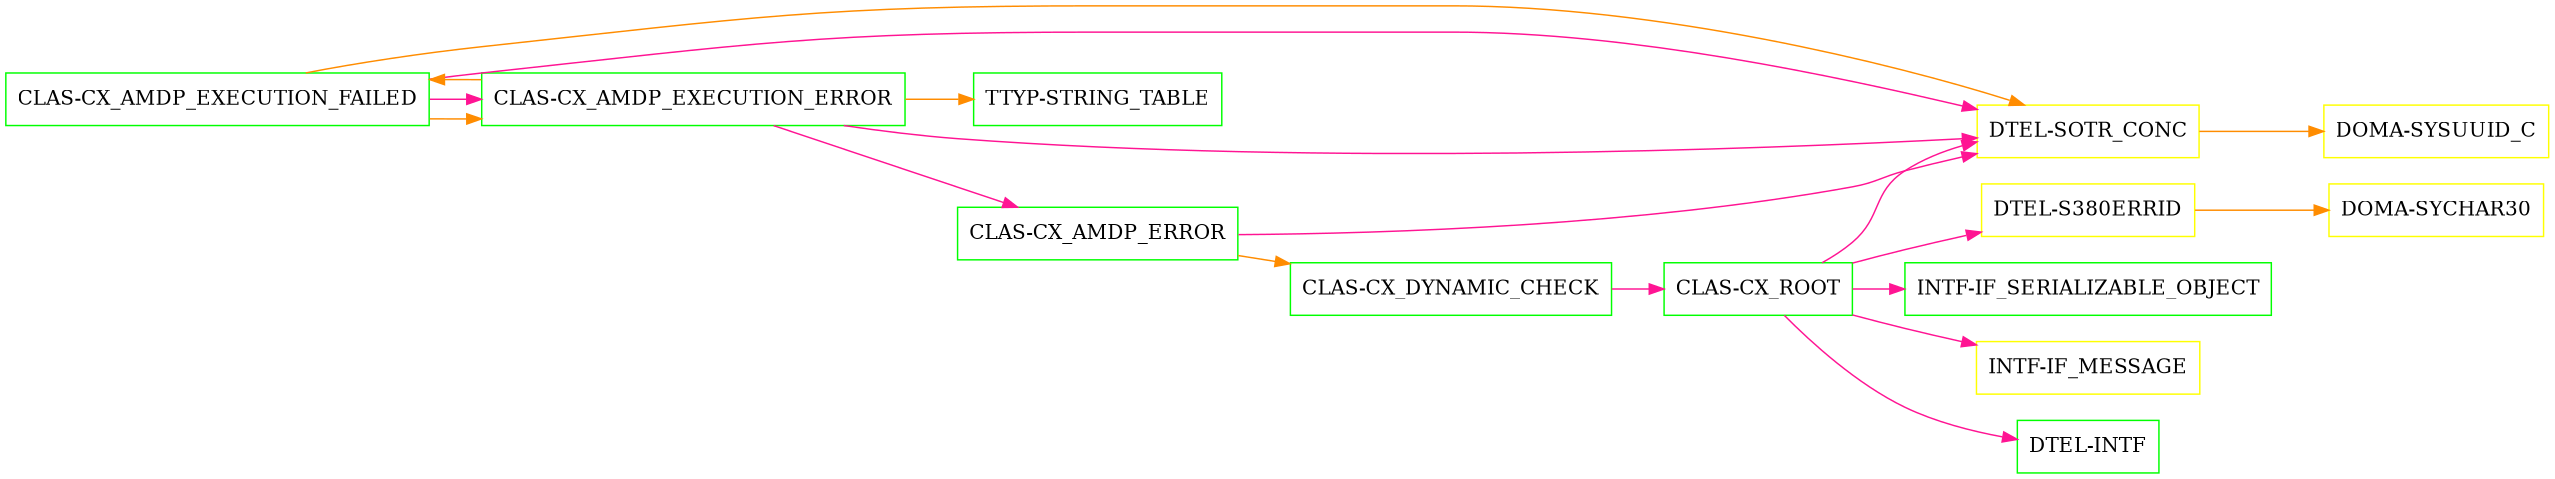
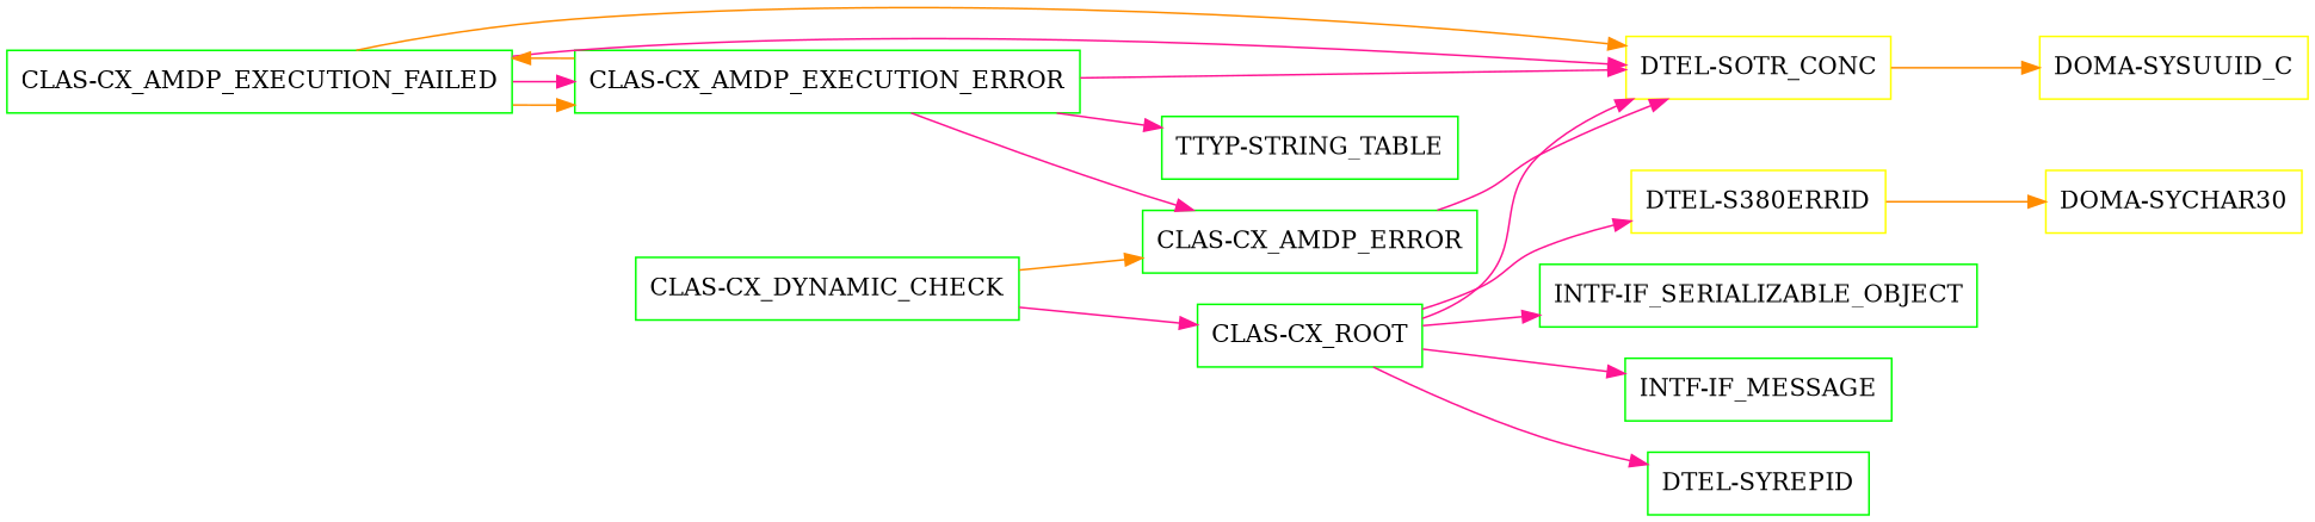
  digraph {
    rankdir=LR
    node [color=green shape=box]
    edge [color=deeppink]
    "CLAS-CX_AMDP_EXECUTION_FAILED"
    "CLAS-CX_AMDP_EXECUTION_ERROR"
    "DTEL-SOTR_CONC" [color=yellow]
    "CLAS-CX_AMDP_ERROR"
    "TTYP-STRING_TABLE"
    "DOMA-SYSUUID_C" [color=yellow]
    "CLAS-CX_DYNAMIC_CHECK"
    "CLAS-CX_ROOT"
    "INTF-IF_SERIALIZABLE_OBJECT"
-   "INTF-IF_MESSAGE" [color=yellow]
-   "DTEL-SYREPID" [label="DTEL-INTF"]
+   "INTF-IF_MESSAGE"
+   "DTEL-SYREPID"
    "DTEL-S380ERRID" [color=yellow]
    "DOMA-SYCHAR30" [color=yellow]
    "CLAS-CX_AMDP_EXECUTION_FAILED" -> "CLAS-CX_AMDP_EXECUTION_ERROR" [color=darkorange]
    "CLAS-CX_AMDP_EXECUTION_FAILED" -> "CLAS-CX_AMDP_EXECUTION_ERROR"
    "CLAS-CX_AMDP_EXECUTION_FAILED" -> "DTEL-SOTR_CONC"
    "CLAS-CX_AMDP_EXECUTION_FAILED" -> "DTEL-SOTR_CONC" [color=darkorange]
    "CLAS-CX_AMDP_EXECUTION_ERROR" -> "CLAS-CX_AMDP_EXECUTION_FAILED" [color=darkorange]
    "CLAS-CX_AMDP_EXECUTION_ERROR" -> "DTEL-SOTR_CONC"
    "CLAS-CX_AMDP_EXECUTION_ERROR" -> "CLAS-CX_AMDP_ERROR"
-   "CLAS-CX_AMDP_EXECUTION_ERROR" -> "TTYP-STRING_TABLE" [color=darkorange]
+   "CLAS-CX_AMDP_EXECUTION_ERROR" -> "TTYP-STRING_TABLE"
    "DTEL-SOTR_CONC" -> "DOMA-SYSUUID_C" [color=darkorange]
    "CLAS-CX_AMDP_ERROR" -> "DTEL-SOTR_CONC"
-   "CLAS-CX_AMDP_ERROR" -> "CLAS-CX_DYNAMIC_CHECK" [color=darkorange]
+   "CLAS-CX_DYNAMIC_CHECK" -> "CLAS-CX_AMDP_ERROR" [color=darkorange]
    "CLAS-CX_DYNAMIC_CHECK" -> "CLAS-CX_ROOT"
    "CLAS-CX_ROOT" -> "DTEL-SOTR_CONC"
    "CLAS-CX_ROOT" -> "INTF-IF_SERIALIZABLE_OBJECT"
    "CLAS-CX_ROOT" -> "INTF-IF_MESSAGE"
    "CLAS-CX_ROOT" -> "DTEL-SYREPID"
    "CLAS-CX_ROOT" -> "DTEL-S380ERRID"
    "DTEL-S380ERRID" -> "DOMA-SYCHAR30" [color=darkorange]
  }
